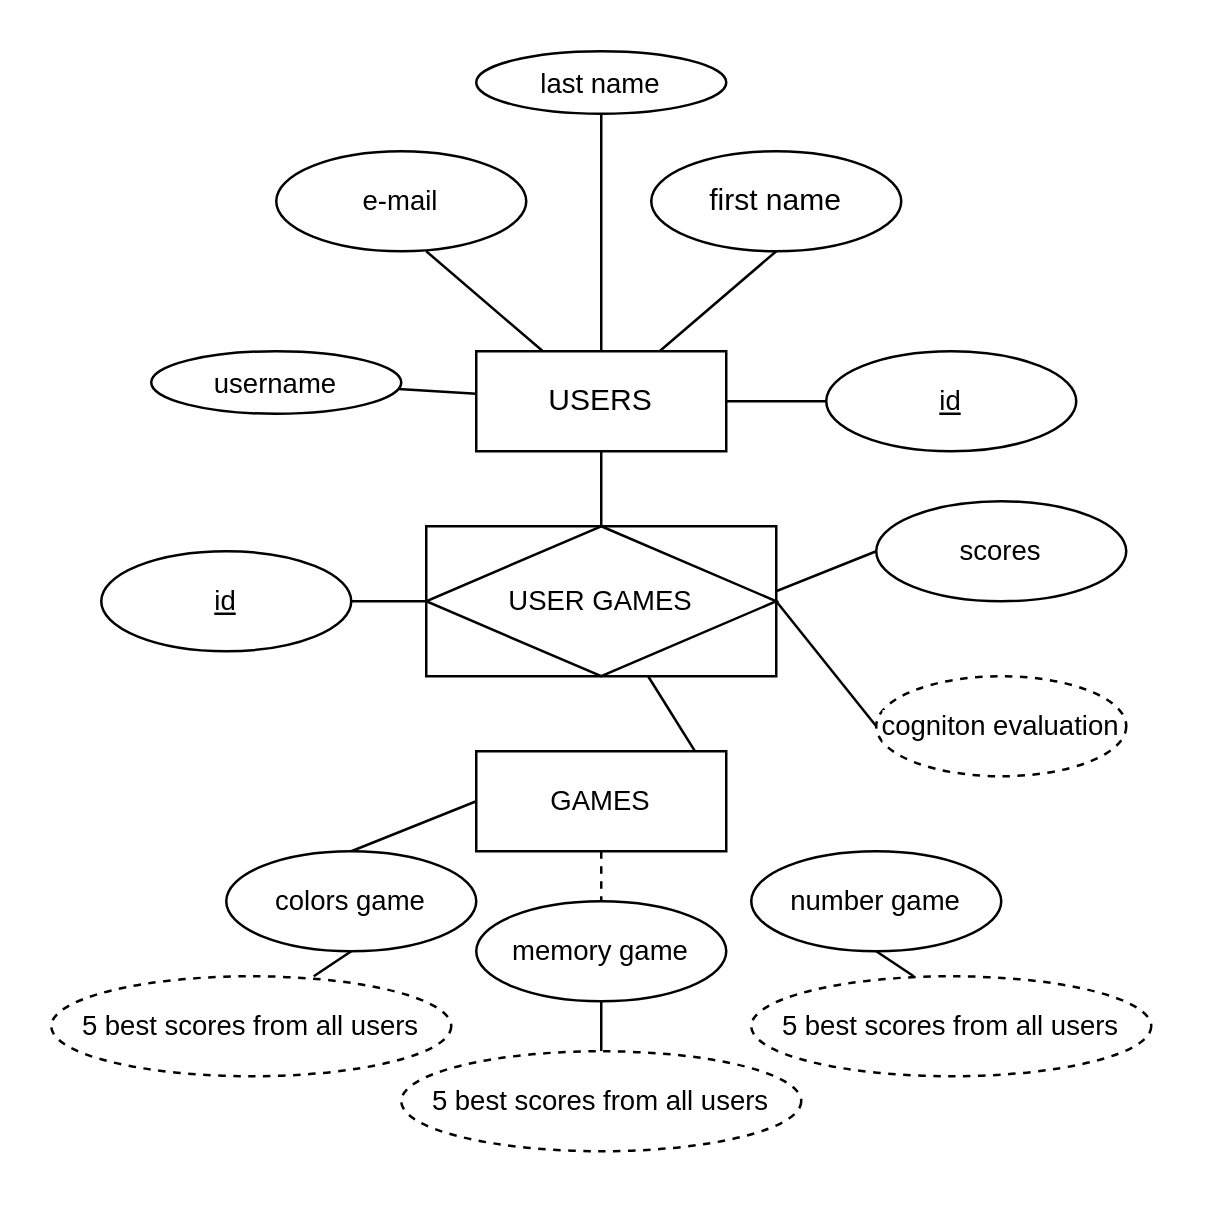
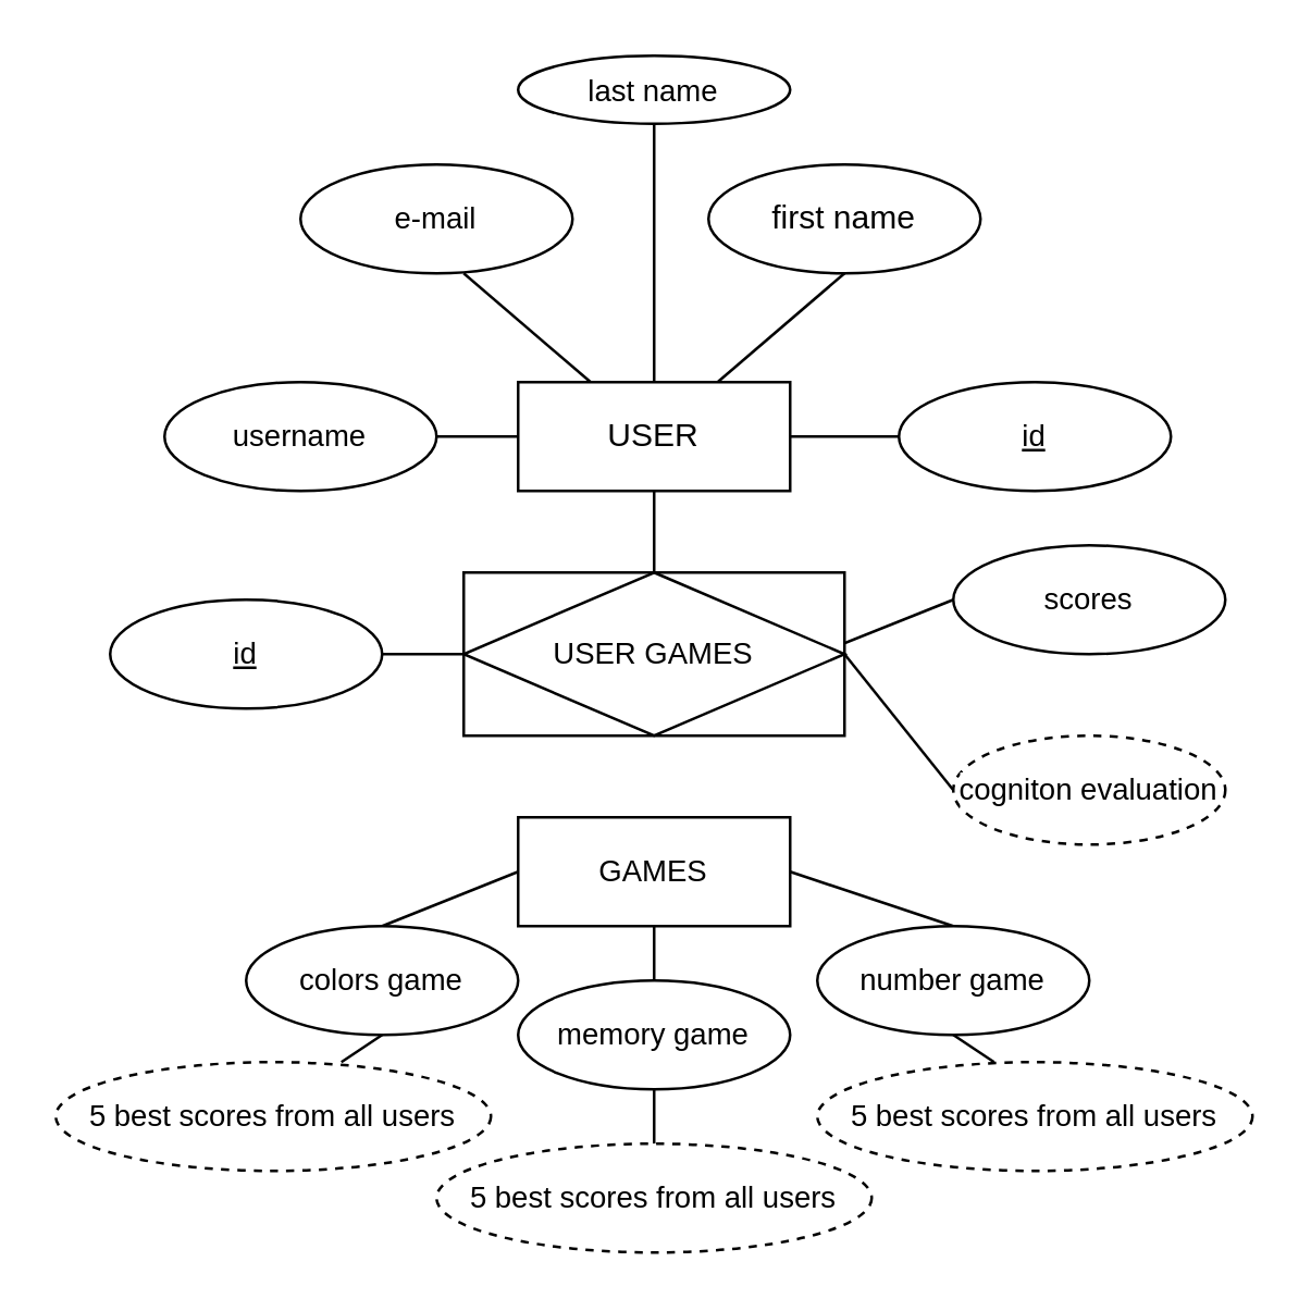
  <mxCell id="0" />
  <mxCell id="1" parent="0" />
  <mxCell id="2" style="rounded=0;orthogonalLoop=1;jettySize=auto;html=1;entryX=0.5;entryY=1;entryDx=0;entryDy=0;endArrow=none;endFill=0;" edge="1" parent="1" source="8"><mxGeometry relative="1" as="geometry"><mxPoint x="170" y="100" as="targetPoint" /></mxGeometry></mxCell>
  <mxCell id="3" value="" style="rounded=0;orthogonalLoop=1;jettySize=auto;html=1;entryX=0.5;entryY=1;entryDx=0;entryDy=0;endArrow=none;endFill=0;" edge="1" parent="1" source="8" target="9"><mxGeometry relative="1" as="geometry" /></mxCell>
  <mxCell id="4" style="edgeStyle=none;rounded=0;orthogonalLoop=1;jettySize=auto;html=1;entryX=0.5;entryY=1;entryDx=0;entryDy=0;strokeColor=default;align=center;verticalAlign=middle;fontFamily=Helvetica;fontSize=11;fontColor=default;labelBackgroundColor=default;endArrow=none;endFill=0;" edge="1" parent="1" source="8" target="10"><mxGeometry relative="1" as="geometry" /></mxCell>
  <mxCell id="5" value="" style="edgeStyle=none;rounded=0;orthogonalLoop=1;jettySize=auto;html=1;strokeColor=default;align=center;verticalAlign=middle;fontFamily=Helvetica;fontSize=11;fontColor=default;labelBackgroundColor=default;endArrow=none;endFill=0;" edge="1" parent="1" source="8" target="11"><mxGeometry relative="1" as="geometry" /></mxCell>
  <mxCell id="6" style="edgeStyle=none;rounded=0;orthogonalLoop=1;jettySize=auto;html=1;entryX=0;entryY=0.5;entryDx=0;entryDy=0;strokeColor=default;align=center;verticalAlign=middle;fontFamily=Helvetica;fontSize=11;fontColor=default;labelBackgroundColor=default;endArrow=none;endFill=0;" edge="1" parent="1" source="8" target="18"><mxGeometry relative="1" as="geometry" /></mxCell>
  <mxCell id="7" style="edgeStyle=none;rounded=0;orthogonalLoop=1;jettySize=auto;html=1;entryX=0.5;entryY=0;entryDx=0;entryDy=0;strokeColor=default;align=center;verticalAlign=middle;fontFamily=Helvetica;fontSize=11;fontColor=default;labelBackgroundColor=default;endArrow=none;endFill=0;" edge="1" parent="1" source="8" target="28"><mxGeometry relative="1" as="geometry"><mxPoint x="240" y="200" as="targetPoint" /></mxGeometry></mxCell>
- <mxCell id="8" value="USERS" style="whiteSpace=wrap;html=1;align=center;" vertex="1" parent="1"><mxGeometry x="190" y="140" width="100" height="40" as="geometry" /></mxCell>
+ <mxCell id="8" value="USER" style="whiteSpace=wrap;html=1;align=center;" vertex="1" parent="1"><mxGeometry x="190" y="140" width="100" height="40" as="geometry" /></mxCell>
  <mxCell id="9" value="first name" style="ellipse;whiteSpace=wrap;html=1;align=center;" vertex="1" parent="1"><mxGeometry x="260" y="60" width="100" height="40" as="geometry" /></mxCell>
  <mxCell id="10" value="last name" style="ellipse;whiteSpace=wrap;html=1;align=center;fontFamily=Helvetica;fontSize=11;fontColor=default;labelBackgroundColor=default;" vertex="1" parent="1"><mxGeometry x="190" y="20" width="100" height="25" as="geometry" /></mxCell>
- <mxCell id="11" value="username" style="ellipse;whiteSpace=wrap;html=1;align=center;fontFamily=Helvetica;fontSize=11;fontColor=default;labelBackgroundColor=default;" vertex="1" parent="1"><mxGeometry x="60" y="140" width="100" height="25" as="geometry" /></mxCell>
- <mxCell id="12" style="edgeStyle=none;rounded=0;orthogonalLoop=1;jettySize=auto;html=1;entryX=0.5;entryY=0;entryDx=0;entryDy=0;strokeColor=default;align=center;verticalAlign=middle;fontFamily=Helvetica;fontSize=11;fontColor=default;labelBackgroundColor=default;endArrow=none;endFill=0;dashed=1;" edge="1" parent="1" source="15" target="17"><mxGeometry relative="1" as="geometry" /></mxCell>
+ <mxCell id="11" value="username" style="ellipse;whiteSpace=wrap;html=1;align=center;fontFamily=Helvetica;fontSize=11;fontColor=default;labelBackgroundColor=default;" vertex="1" parent="1"><mxGeometry x="60" y="140" width="100" height="40" as="geometry" /></mxCell>
+ <mxCell id="12" style="edgeStyle=none;rounded=0;orthogonalLoop=1;jettySize=auto;html=1;entryX=0.5;entryY=0;entryDx=0;entryDy=0;strokeColor=default;align=center;verticalAlign=middle;fontFamily=Helvetica;fontSize=11;fontColor=default;labelBackgroundColor=default;endArrow=none;endFill=0;" edge="1" parent="1" source="15" target="17"><mxGeometry relative="1" as="geometry" /></mxCell>
  <mxCell id="13" style="edgeStyle=none;rounded=0;orthogonalLoop=1;jettySize=auto;html=1;exitX=0;exitY=0.5;exitDx=0;exitDy=0;entryX=0.5;entryY=0;entryDx=0;entryDy=0;strokeColor=default;align=center;verticalAlign=middle;fontFamily=Helvetica;fontSize=11;fontColor=default;labelBackgroundColor=default;endArrow=none;endFill=0;" edge="1" parent="1" source="15" target="24"><mxGeometry relative="1" as="geometry" /></mxCell>
- <mxCell id="14" style="edgeStyle=none;rounded=0;orthogonalLoop=1;jettySize=auto;html=1;exitX=1;exitY=0.5;exitDx=0;exitDy=0;strokeColor=default;align=center;verticalAlign=middle;fontFamily=Helvetica;fontSize=11;fontColor=default;labelBackgroundColor=default;endArrow=none;endFill=0;" edge="1" parent="1" source="15" target="28"><mxGeometry relative="1" as="geometry" /></mxCell>
+ <mxCell id="14" style="edgeStyle=none;rounded=0;orthogonalLoop=1;jettySize=auto;html=1;exitX=1;exitY=0.5;exitDx=0;exitDy=0;entryX=0.5;entryY=0;entryDx=0;entryDy=0;strokeColor=default;align=center;verticalAlign=middle;fontFamily=Helvetica;fontSize=11;fontColor=default;labelBackgroundColor=default;endArrow=none;endFill=0;" edge="1" parent="1" source="15" target="22"><mxGeometry relative="1" as="geometry" /></mxCell>
  <mxCell id="15" value="GAMES" style="whiteSpace=wrap;html=1;align=center;fontFamily=Helvetica;fontSize=11;fontColor=default;labelBackgroundColor=default;" vertex="1" parent="1"><mxGeometry x="190" y="300" width="100" height="40" as="geometry" /></mxCell>
  <mxCell id="16" style="edgeStyle=none;rounded=0;orthogonalLoop=1;jettySize=auto;html=1;entryX=0.5;entryY=0;entryDx=0;entryDy=0;strokeColor=default;align=center;verticalAlign=middle;fontFamily=Helvetica;fontSize=11;fontColor=default;labelBackgroundColor=default;endArrow=none;endFill=0;" edge="1" parent="1" source="17"><mxGeometry relative="1" as="geometry"><mxPoint x="240" y="420" as="targetPoint" /></mxGeometry></mxCell>
  <mxCell id="17" value="memory game" style="ellipse;whiteSpace=wrap;html=1;align=center;fontFamily=Helvetica;fontSize=11;fontColor=default;labelBackgroundColor=default;" vertex="1" parent="1"><mxGeometry x="190" y="360" width="100" height="40" as="geometry" /></mxCell>
  <mxCell id="18" value="id" style="ellipse;whiteSpace=wrap;html=1;align=center;fontStyle=4;fontFamily=Helvetica;fontSize=11;fontColor=default;labelBackgroundColor=default;" vertex="1" parent="1"><mxGeometry x="330" y="140" width="100" height="40" as="geometry" /></mxCell>
  <mxCell id="19" style="edgeStyle=none;rounded=0;orthogonalLoop=1;jettySize=auto;html=1;entryX=0;entryY=0.5;entryDx=0;entryDy=0;strokeColor=default;align=center;verticalAlign=middle;fontFamily=Helvetica;fontSize=11;fontColor=default;labelBackgroundColor=default;endArrow=none;endFill=0;" edge="1" parent="1" target="25"><mxGeometry relative="1" as="geometry"><mxPoint x="300" y="240" as="sourcePoint" /></mxGeometry></mxCell>
  <mxCell id="20" value="" style="edgeStyle=none;rounded=0;orthogonalLoop=1;jettySize=auto;html=1;strokeColor=default;align=center;verticalAlign=middle;fontFamily=Helvetica;fontSize=11;fontColor=default;labelBackgroundColor=default;endArrow=none;endFill=0;" edge="1" parent="1" target="26"><mxGeometry relative="1" as="geometry"><mxPoint x="180" y="240" as="sourcePoint" /></mxGeometry></mxCell>
  <mxCell id="21" style="edgeStyle=none;rounded=0;orthogonalLoop=1;jettySize=auto;html=1;exitX=0.5;exitY=1;exitDx=0;exitDy=0;entryX=0.5;entryY=0;entryDx=0;entryDy=0;strokeColor=default;align=center;verticalAlign=middle;fontFamily=Helvetica;fontSize=11;fontColor=default;labelBackgroundColor=default;endArrow=none;endFill=0;" edge="1" parent="1" source="22"><mxGeometry relative="1" as="geometry"><mxPoint x="365" y="390" as="targetPoint" /></mxGeometry></mxCell>
  <mxCell id="22" value="number game" style="ellipse;whiteSpace=wrap;html=1;align=center;fontFamily=Helvetica;fontSize=11;fontColor=default;labelBackgroundColor=default;" vertex="1" parent="1"><mxGeometry x="300" y="340" width="100" height="40" as="geometry" /></mxCell>
  <mxCell id="23" style="edgeStyle=none;rounded=0;orthogonalLoop=1;jettySize=auto;html=1;exitX=0.5;exitY=1;exitDx=0;exitDy=0;entryX=0.5;entryY=0;entryDx=0;entryDy=0;strokeColor=default;align=center;verticalAlign=middle;fontFamily=Helvetica;fontSize=11;fontColor=default;labelBackgroundColor=default;endArrow=none;endFill=0;" edge="1" parent="1" source="24"><mxGeometry relative="1" as="geometry"><mxPoint x="125" y="390" as="targetPoint" /></mxGeometry></mxCell>
  <mxCell id="24" value="colors game" style="ellipse;whiteSpace=wrap;html=1;align=center;fontFamily=Helvetica;fontSize=11;fontColor=default;labelBackgroundColor=default;" vertex="1" parent="1"><mxGeometry x="90" y="340" width="100" height="40" as="geometry" /></mxCell>
  <mxCell id="25" value="scores" style="ellipse;whiteSpace=wrap;html=1;align=center;fontFamily=Helvetica;fontSize=11;fontColor=default;labelBackgroundColor=default;" vertex="1" parent="1"><mxGeometry x="350" y="200" width="100" height="40" as="geometry" /></mxCell>
  <mxCell id="26" value="&lt;u&gt;id&lt;/u&gt;" style="ellipse;whiteSpace=wrap;html=1;align=center;fontFamily=Helvetica;fontSize=11;fontColor=default;labelBackgroundColor=default;" vertex="1" parent="1"><mxGeometry x="40" y="220" width="100" height="40" as="geometry" /></mxCell>
  <mxCell id="27" style="edgeStyle=none;rounded=0;orthogonalLoop=1;jettySize=auto;html=1;exitX=1;exitY=0.5;exitDx=0;exitDy=0;entryX=0;entryY=0.5;entryDx=0;entryDy=0;strokeColor=default;align=center;verticalAlign=middle;fontFamily=Helvetica;fontSize=11;fontColor=default;labelBackgroundColor=default;endArrow=none;endFill=0;" edge="1" parent="1" source="28" target="30"><mxGeometry relative="1" as="geometry" /></mxCell>
  <mxCell id="28" value="USER GAMES" style="shape=associativeEntity;whiteSpace=wrap;html=1;align=center;fontFamily=Helvetica;fontSize=11;fontColor=default;labelBackgroundColor=default;" vertex="1" parent="1"><mxGeometry x="170" y="210" width="140" height="60" as="geometry" /></mxCell>
  <mxCell id="29" value="e-mail" style="ellipse;whiteSpace=wrap;html=1;align=center;fontFamily=Helvetica;fontSize=11;fontColor=default;labelBackgroundColor=default;" vertex="1" parent="1"><mxGeometry x="110" y="60" width="100" height="40" as="geometry" /></mxCell>
  <mxCell id="30" value="cogniton evaluation" style="ellipse;whiteSpace=wrap;html=1;align=center;dashed=1;fontFamily=Helvetica;fontSize=11;fontColor=default;labelBackgroundColor=default;" vertex="1" parent="1"><mxGeometry x="350" y="270" width="100" height="40" as="geometry" /></mxCell>
  <mxCell id="31" value="5 best scores from all users" style="ellipse;whiteSpace=wrap;html=1;align=center;dashed=1;fontFamily=Helvetica;fontSize=11;fontColor=default;labelBackgroundColor=default;" vertex="1" parent="1"><mxGeometry x="300" y="390" width="160" height="40" as="geometry" /></mxCell>
  <mxCell id="32" value="5 best scores from all users" style="ellipse;whiteSpace=wrap;html=1;align=center;dashed=1;fontFamily=Helvetica;fontSize=11;fontColor=default;labelBackgroundColor=default;" vertex="1" parent="1"><mxGeometry x="160" y="420" width="160" height="40" as="geometry" /></mxCell>
  <mxCell id="33" value="5 best scores from all users" style="ellipse;whiteSpace=wrap;html=1;align=center;dashed=1;fontFamily=Helvetica;fontSize=11;fontColor=default;labelBackgroundColor=default;" vertex="1" parent="1"><mxGeometry x="20" y="390" width="160" height="40" as="geometry" /></mxCell>
